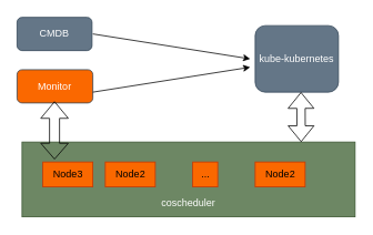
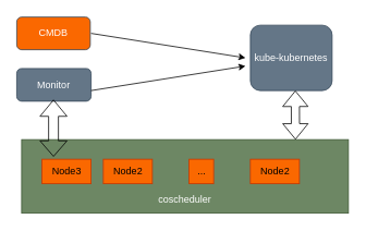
  <mxCell id="0" />
  <mxCell id="1" parent="0" />
- <mxCell id="2" value="CMDB" style="rounded=1;whiteSpace=wrap;html=1;fillColor=#647687;strokeColor=#314354;fontColor=#ffffff;" vertex="1" parent="1"><mxGeometry x="20" y="20" width="90" height="40" as="geometry" /></mxCell>
+ <mxCell id="2" value="CMDB" style="rounded=1;whiteSpace=wrap;html=1;fillColor=#fa6800;strokeColor=#314354;fontColor=#ffffff;" vertex="1" parent="1"><mxGeometry x="20" y="20" width="90" height="40" as="geometry" /></mxCell>
  <mxCell id="3" value="kube-kubernetes" style="rounded=1;whiteSpace=wrap;html=1;fillColor=#647687;strokeColor=#314354;fontColor=#ffffff;" vertex="1" parent="1"><mxGeometry x="306" y="30" width="100" height="80" as="geometry" /></mxCell>
  <mxCell id="4" value="&lt;div&gt;&lt;br&gt;&lt;/div&gt;&lt;div&gt;&lt;br&gt;&lt;/div&gt;&lt;div&gt;&lt;br&gt;&lt;/div&gt;&lt;div&gt;&lt;br&gt;&lt;/div&gt;coscheduler" style="rounded=0;whiteSpace=wrap;html=1;fillColor=#6d8764;fontColor=#ffffff;strokeColor=#3A5431;" vertex="1" parent="1"><mxGeometry x="26" y="170" width="400" height="90" as="geometry" /></mxCell>
  <mxCell id="5" value="Node3" style="text;html=1;align=center;verticalAlign=middle;resizable=0;points=[];autosize=1;strokeColor=#C73500;fillColor=#fa6800;fontColor=#000000;" vertex="1" parent="1"><mxGeometry x="51" y="194" width="60" height="30" as="geometry" /></mxCell>
  <mxCell id="6" value="Node2" style="text;html=1;align=center;verticalAlign=middle;resizable=0;points=[];autosize=1;strokeColor=#C73500;fillColor=#fa6800;fontColor=#000000;" vertex="1" parent="1"><mxGeometry x="126" y="194" width="60" height="30" as="geometry" /></mxCell>
  <mxCell id="7" value="Node2" style="text;html=1;align=center;verticalAlign=middle;resizable=0;points=[];autosize=1;strokeColor=#C73500;fillColor=#fa6800;fontColor=#000000;" vertex="1" parent="1"><mxGeometry x="306" y="194" width="60" height="30" as="geometry" /></mxCell>
  <mxCell id="8" value="..." style="text;html=1;align=center;verticalAlign=middle;resizable=0;points=[];autosize=1;strokeColor=#C73500;fillColor=#fa6800;fontColor=#000000;" vertex="1" parent="1"><mxGeometry x="231" y="194" width="30" height="30" as="geometry" /></mxCell>
- <mxCell id="9" value="Monitor" style="rounded=1;whiteSpace=wrap;html=1;fillColor=#fa6800;strokeColor=#314354;fontColor=#ffffff;" vertex="1" parent="1"><mxGeometry x="20" y="83" width="91" height="40" as="geometry" /></mxCell>
+ <mxCell id="9" value="Monitor" style="rounded=1;whiteSpace=wrap;html=1;fillColor=#647687;strokeColor=#314354;fontColor=#ffffff;" vertex="1" parent="1"><mxGeometry x="20" y="83" width="91" height="40" as="geometry" /></mxCell>
  <mxCell id="10" value="" style="endArrow=classic;html=1;rounded=0;" edge="1" parent="1"><mxGeometry width="50" height="50" relative="1" as="geometry"><mxPoint x="111" y="40" as="sourcePoint" /><mxPoint x="300" y="70" as="targetPoint" /></mxGeometry></mxCell>
  <mxCell id="11" value="" style="endArrow=classic;html=1;rounded=0;" edge="1" parent="1"><mxGeometry width="50" height="50" relative="1" as="geometry"><mxPoint x="111" y="110" as="sourcePoint" /><mxPoint x="300" y="80" as="targetPoint" /></mxGeometry></mxCell>
  <mxCell id="12" value="" style="shape=flexArrow;endArrow=classic;startArrow=classic;html=1;rounded=0;exitX=0.838;exitY=0;exitDx=0;exitDy=0;exitPerimeter=0;" edge="1" parent="1" source="4"><mxGeometry width="100" height="100" relative="1" as="geometry"><mxPoint x="261" y="210" as="sourcePoint" /><mxPoint x="361" y="110" as="targetPoint" /></mxGeometry></mxCell>
  <mxCell id="13" value="" style="shape=flexArrow;endArrow=classic;startArrow=classic;html=1;rounded=0;width=12;endSize=6.33;" edge="1" parent="1"><mxGeometry width="100" height="100" relative="1" as="geometry"><mxPoint x="65" y="191" as="sourcePoint" /><mxPoint x="65" y="121" as="targetPoint" /></mxGeometry></mxCell>
